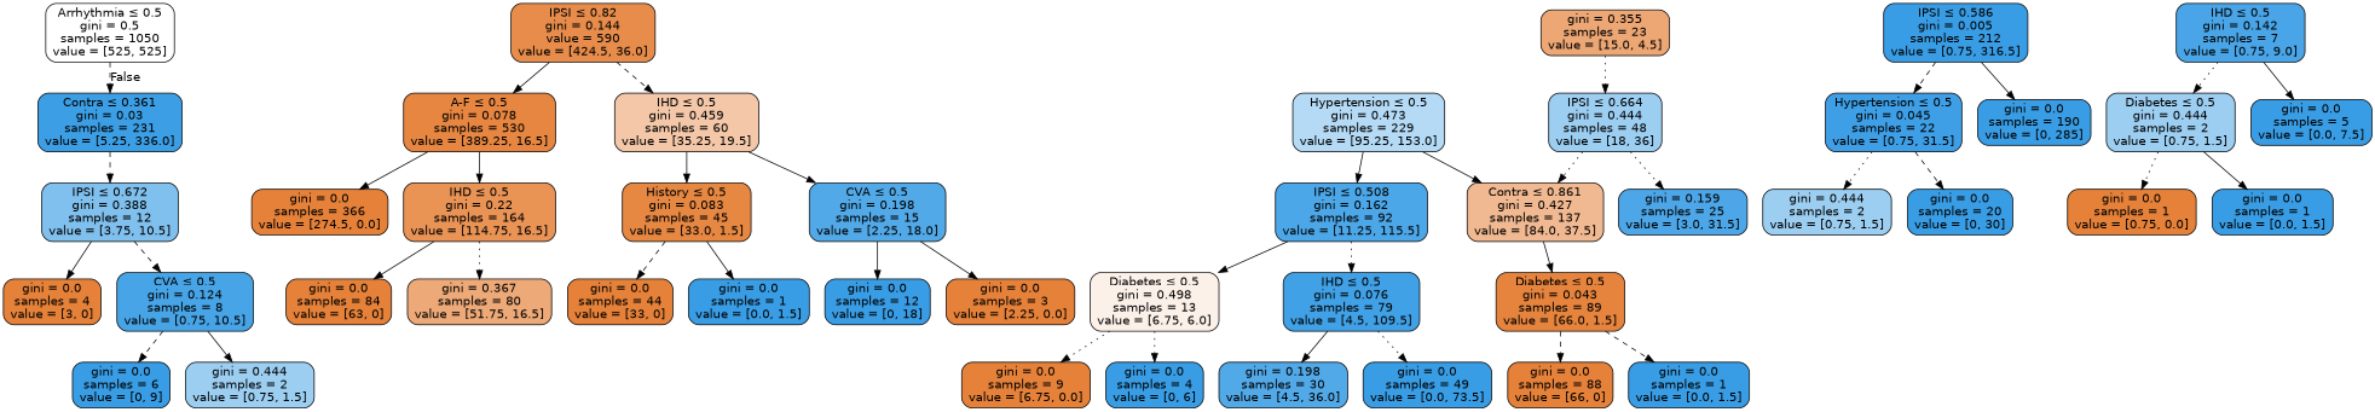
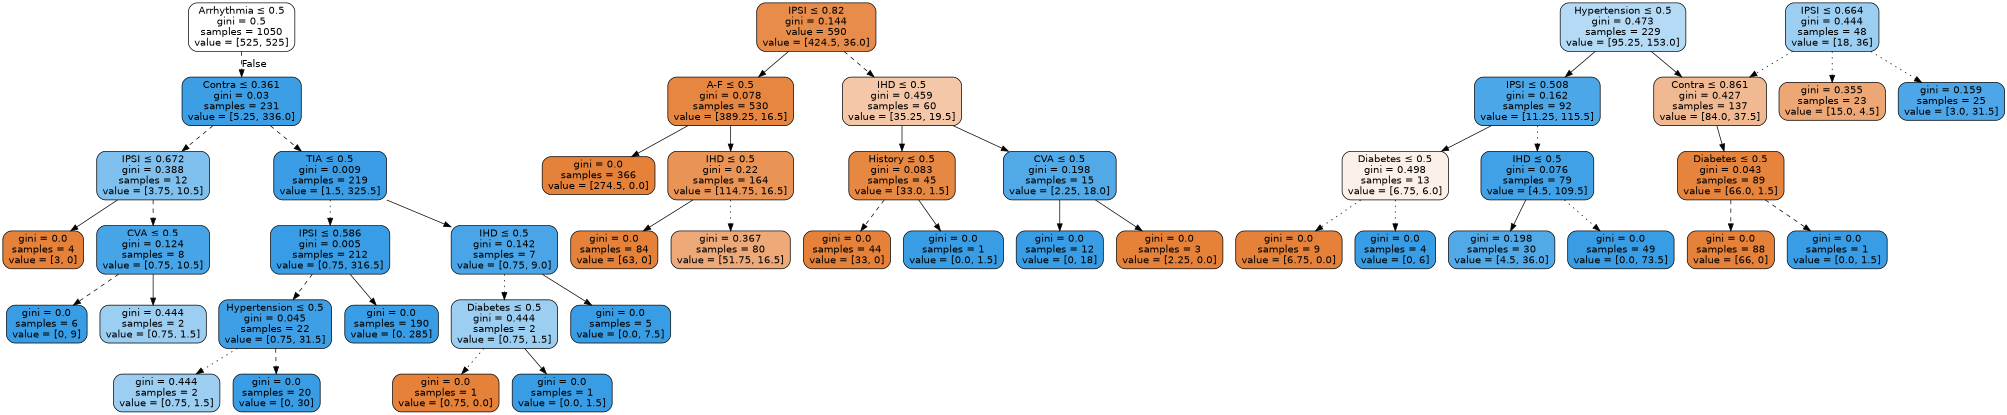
  digraph {
    node [color=black fillcolor="#399de5" fontname=helvetica shape=box style="filled, rounded"]
    edge [fontname=helvetica style=solid]
    n1 [fillcolor="#ffffff" label=<Arrhythmia &le; 0.5<br/>gini = 0.5<br/>samples = 1050<br/>value = [525, 525]>]
    n2 [fillcolor="#3c9fe5" label=<Contra &le; 0.361<br/>gini = 0.03<br/>samples = 231<br/>value = [5.25, 336.0]>]
    n3 [fillcolor="#80c0ee" label=<IPSI &le; 0.672<br/>gini = 0.388<br/>samples = 12<br/>value = [3.75, 10.5]>]
+   n4 [fillcolor="#3a9de5" label=<TIA &le; 0.5<br/>gini = 0.009<br/>samples = 219<br/>value = [1.5, 325.5]>]
    n5 [fillcolor="#e78c4a" label=<IPSI &le; 0.82<br/>gini = 0.144<br/>value = 590<br/>value = [424.5, 36.0]>]
    n6 [fillcolor="#e68641" label=<A-F &le; 0.5<br/>gini = 0.078<br/>samples = 530<br/>value = [389.25, 16.5]>]
    n7 [fillcolor="#f3c7a7" label=<IHD &le; 0.5<br/>gini = 0.459<br/>samples = 60<br/>value = [35.25, 19.5]>]
    n8 [fillcolor="#b4daf5" label=<Hypertension &le; 0.5<br/>gini = 0.473<br/>samples = 229<br/>value = [95.25, 153.0]>]
    n9 [fillcolor="#f1b991" label=<Contra &le; 0.861<br/>gini = 0.427<br/>samples = 137<br/>value = [84.0, 37.5]>]
    n10 [fillcolor="#4ca7e8" label=<IPSI &le; 0.508<br/>gini = 0.162<br/>samples = 92<br/>value = [11.25, 115.5]>]
    n11 [fillcolor="#e58139" label=<gini = 0.0<br/>samples = 366<br/>value = [274.5, 0.0]>]
    n12 [fillcolor="#e99355" label=<IHD &le; 0.5<br/>gini = 0.22<br/>samples = 164<br/>value = [114.75, 16.5]>]
    n13 [fillcolor="#e68742" label=<History &le; 0.5<br/>gini = 0.083<br/>samples = 45<br/>value = [33.0, 1.5]>]
    n14 [fillcolor="#52a9e8" label=<CVA &le; 0.5<br/>gini = 0.198<br/>samples = 15<br/>value = [2.25, 18.0]>]
    n15 [fillcolor="#e58139" label=<gini = 0.0<br/>samples = 84<br/>value = [63, 0]>]
    n16 [fillcolor="#eda978" label=<gini = 0.367<br/>samples = 80<br/>value = [51.75, 16.5]>]
    n17 [fillcolor="#e58139" label=<gini = 0.0<br/>samples = 44<br/>value = [33, 0]>]
    n18 [label=<gini = 0.0<br/>samples = 1<br/>value = [0.0, 1.5]>]
    n19 [label=<gini = 0.0<br/>samples = 12<br/>value = [0, 18]>]
    n20 [fillcolor="#e58139" label=<gini = 0.0<br/>samples = 3<br/>value = [2.25, 0.0]>]
    n21 [fillcolor="#e6843d" label=<Diabetes &le; 0.5<br/>gini = 0.043<br/>samples = 89<br/>value = [66.0, 1.5]>]
    n22 [fillcolor="#fcf1e9" label=<Diabetes &le; 0.5<br/>gini = 0.498<br/>samples = 13<br/>value = [6.75, 6.0]>]
    n23 [fillcolor="#41a1e6" label=<IHD &le; 0.5<br/>gini = 0.076<br/>samples = 79<br/>value = [4.5, 109.5]>]
    n24 [fillcolor="#e58139" label=<gini = 0.0<br/>samples = 88<br/>value = [66, 0]>]
    n25 [label=<gini = 0.0<br/>samples = 1<br/>value = [0.0, 1.5]>]
    n26 [fillcolor="#9ccef2" label=<IPSI &le; 0.664<br/>gini = 0.444<br/>samples = 48<br/>value = [18, 36]>]
    n27 [fillcolor="#eda774" label=<gini = 0.355<br/>samples = 23<br/>value = [15.0, 4.5]>]
    n28 [fillcolor="#4ca6e7" label=<gini = 0.159<br/>samples = 25<br/>value = [3.0, 31.5]>]
    n29 [fillcolor="#e58139" label=<gini = 0.0<br/>samples = 9<br/>value = [6.75, 0.0]>]
    n30 [label=<gini = 0.0<br/>samples = 4<br/>value = [0, 6]>]
    n31 [fillcolor="#52a9e8" label=<gini = 0.198<br/>samples = 30<br/>value = [4.5, 36.0]>]
    n32 [label=<gini = 0.0<br/>samples = 49<br/>value = [0.0, 73.5]>]
    n33 [fillcolor="#e58139" label=<gini = 0.0<br/>samples = 4<br/>value = [3, 0]>]
    n34 [fillcolor="#47a4e7" label=<CVA &le; 0.5<br/>gini = 0.124<br/>samples = 8<br/>value = [0.75, 10.5]>]
    n35 [label=<IPSI &le; 0.586<br/>gini = 0.005<br/>samples = 212<br/>value = [0.75, 316.5]>]
    n36 [fillcolor="#49a5e7" label=<IHD &le; 0.5<br/>gini = 0.142<br/>samples = 7<br/>value = [0.75, 9.0]>]
    n37 [label=<gini = 0.0<br/>samples = 6<br/>value = [0, 9]>]
    n38 [fillcolor="#9ccef2" label=<gini = 0.444<br/>samples = 2<br/>value = [0.75, 1.5]>]
    n39 [fillcolor="#3e9fe6" label=<Hypertension &le; 0.5<br/>gini = 0.045<br/>samples = 22<br/>value = [0.75, 31.5]>]
    n40 [label=<gini = 0.0<br/>samples = 190<br/>value = [0, 285]>]
    n41 [fillcolor="#9ccef2" label=<Diabetes &le; 0.5<br/>gini = 0.444<br/>samples = 2<br/>value = [0.75, 1.5]>]
    n42 [label=<gini = 0.0<br/>samples = 5<br/>value = [0.0, 7.5]>]
    n43 [fillcolor="#9ccef2" label=<gini = 0.444<br/>samples = 2<br/>value = [0.75, 1.5]>]
    n44 [label=<gini = 0.0<br/>samples = 20<br/>value = [0, 30]>]
    n45 [fillcolor="#e58139" label=<gini = 0.0<br/>samples = 1<br/>value = [0.75, 0.0]>]
    n46 [label=<gini = 0.0<br/>samples = 1<br/>value = [0.0, 1.5]>]
    n1 -> n2 [headlabel=False labelangle=-45 labeldistance=2.5 style=dashed]
    n2 -> n3 [style=dashed]
+   n2 -> n4 [style=dashed]
    n3 -> n33
    n3 -> n34 [style=dashed]
+   n4 -> n35 [style=dotted]
+   n4 -> n36
    n5 -> n6
    n5 -> n7 [style=dashed]
    n6 -> n11
    n6 -> n12
    n7 -> n13
    n7 -> n14
    n8 -> n9
    n8 -> n10
    n9 -> n21
    n10 -> n22
    n10 -> n23 [style=dotted]
    n12 -> n15
    n12 -> n16 [style=dotted]
    n13 -> n17 [style=dashed]
    n13 -> n18
    n14 -> n19
    n14 -> n20
    n21 -> n24 [style=dashed]
    n21 -> n25 [style=dashed]
    n22 -> n29 [style=dotted]
    n22 -> n30 [style=dotted]
    n23 -> n31
    n23 -> n32 [style=dotted]
    n26 -> n9 [style=dotted]
-   n27 -> n26 [style=dotted]
+   n26 -> n27 [style=dotted]
    n26 -> n28 [style=dotted]
    n34 -> n37 [style=dashed]
    n34 -> n38
    n35 -> n39 [style=dashed]
    n35 -> n40
    n36 -> n41 [style=dotted]
    n36 -> n42
    n39 -> n43 [style=dotted]
    n39 -> n44 [style=dashed]
    n41 -> n45 [style=dotted]
    n41 -> n46
  }
